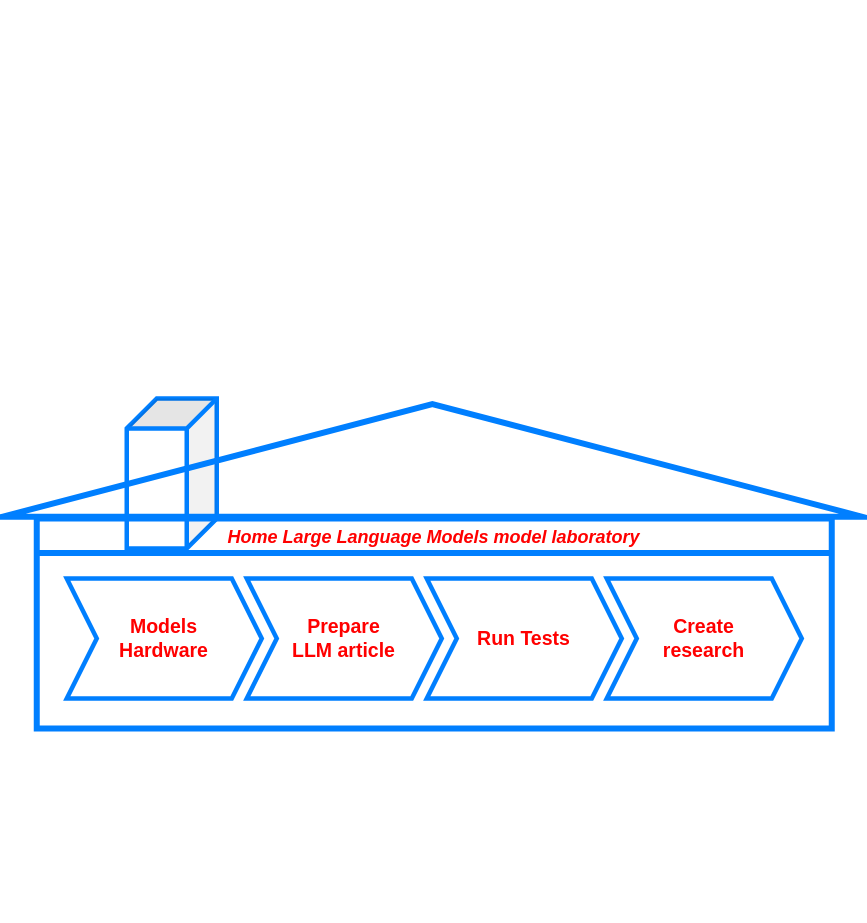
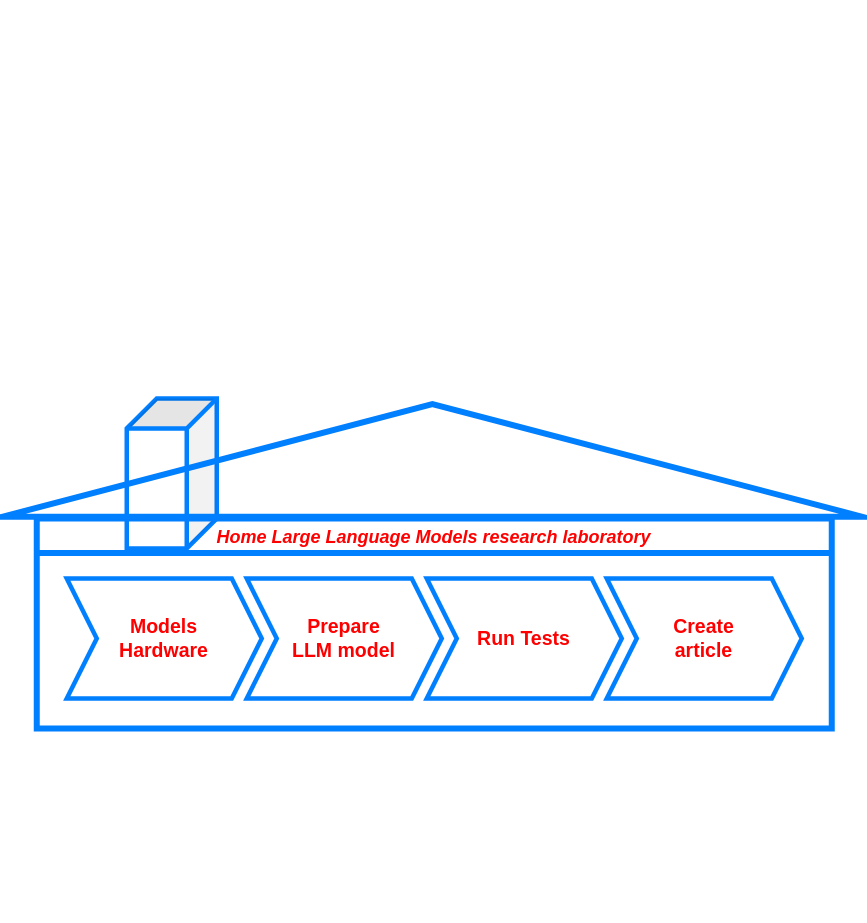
  <mxCell id="0" />
  <mxCell id="1" parent="0" />
  <mxCell id="2" value="" style="shape=cube;whiteSpace=wrap;html=1;boundedLbl=1;backgroundOutline=1;darkOpacity=0.05;darkOpacity2=0.1;rotation=90;strokeWidth=3;fillColor=none;strokeColor=#007FFF;" vertex="1" parent="1"><mxGeometry x="60" y="285" width="100" height="60" as="geometry" /></mxCell>
- <mxCell id="3" value="Home Large Language Models model laboratory" style="swimlane;strokeWidth=4;fontStyle=3;fillColor=none;strokeColor=#007FFF;fontColor=#FF0000;" vertex="1" parent="1"><mxGeometry x="20" y="345" width="530" height="140" as="geometry" /></mxCell>
+ <mxCell id="3" value="Home Large Language Models research laboratory" style="swimlane;strokeWidth=4;fontStyle=3;fillColor=none;strokeColor=#007FFF;fontColor=#FF0000;" vertex="1" parent="1"><mxGeometry x="20" y="345" width="530" height="140" as="geometry" /></mxCell>
  <mxCell id="4" value="&lt;font color=&quot;#ff0000&quot; size=&quot;1&quot;&gt;&lt;b style=&quot;font-size: 13px;&quot;&gt;Models &lt;br&gt;Hardware&lt;/b&gt;&lt;/font&gt;" style="shape=step;perimeter=stepPerimeter;whiteSpace=wrap;html=1;fixedSize=1;strokeWidth=3;fillColor=none;strokeColor=#007FFF;" vertex="1" parent="3"><mxGeometry x="20" y="40" width="130" height="80" as="geometry" /></mxCell>
- <mxCell id="5" value="&lt;b&gt;&lt;font color=&quot;#ff0000&quot; style=&quot;font-size: 13px;&quot;&gt;Prepare&lt;br&gt;LLM article&lt;/font&gt;&lt;/b&gt;" style="shape=step;perimeter=stepPerimeter;whiteSpace=wrap;html=1;fixedSize=1;strokeWidth=3;fillColor=none;strokeColor=#007FFF;" vertex="1" parent="3"><mxGeometry x="140" y="40" width="130" height="80" as="geometry" /></mxCell>
+ <mxCell id="5" value="&lt;b&gt;&lt;font color=&quot;#ff0000&quot; style=&quot;font-size: 13px;&quot;&gt;Prepare&lt;br&gt;LLM model&lt;/font&gt;&lt;/b&gt;" style="shape=step;perimeter=stepPerimeter;whiteSpace=wrap;html=1;fixedSize=1;strokeWidth=3;fillColor=none;strokeColor=#007FFF;" vertex="1" parent="3"><mxGeometry x="140" y="40" width="130" height="80" as="geometry" /></mxCell>
  <mxCell id="6" value="&lt;b&gt;&lt;font style=&quot;font-size: 13px;&quot;&gt;&lt;font color=&quot;#ff0000&quot;&gt;Run Tests&lt;/font&gt;&lt;br&gt;&lt;/font&gt;&lt;/b&gt;" style="shape=step;perimeter=stepPerimeter;whiteSpace=wrap;html=1;fixedSize=1;strokeWidth=3;fillColor=none;strokeColor=#007FFF;" vertex="1" parent="3"><mxGeometry x="260" y="40" width="130" height="80" as="geometry" /></mxCell>
- <mxCell id="7" value="&lt;b&gt;&lt;font style=&quot;font-size: 13px;&quot;&gt;&lt;font color=&quot;#ff0000&quot;&gt;Create &lt;br&gt;research&lt;/font&gt;&lt;br&gt;&lt;/font&gt;&lt;/b&gt;" style="shape=step;perimeter=stepPerimeter;whiteSpace=wrap;html=1;fixedSize=1;strokeWidth=3;fillColor=none;strokeColor=#007FFF;" vertex="1" parent="3"><mxGeometry x="380" y="40" width="130" height="80" as="geometry" /></mxCell>
+ <mxCell id="7" value="&lt;b&gt;&lt;font style=&quot;font-size: 13px;&quot;&gt;&lt;font color=&quot;#ff0000&quot;&gt;Create &lt;br&gt;article&lt;/font&gt;&lt;br&gt;&lt;/font&gt;&lt;/b&gt;" style="shape=step;perimeter=stepPerimeter;whiteSpace=wrap;html=1;fixedSize=1;strokeWidth=3;fillColor=none;strokeColor=#007FFF;" vertex="1" parent="3"><mxGeometry x="380" y="40" width="130" height="80" as="geometry" /></mxCell>
  <mxCell id="8" value="" style="triangle;whiteSpace=wrap;html=1;rotation=-90;strokeWidth=4;fillColor=none;strokeColor=#007FFF;" vertex="1" parent="1"><mxGeometry x="246.25" y="20" width="75" height="572.5" as="geometry" /></mxCell>
